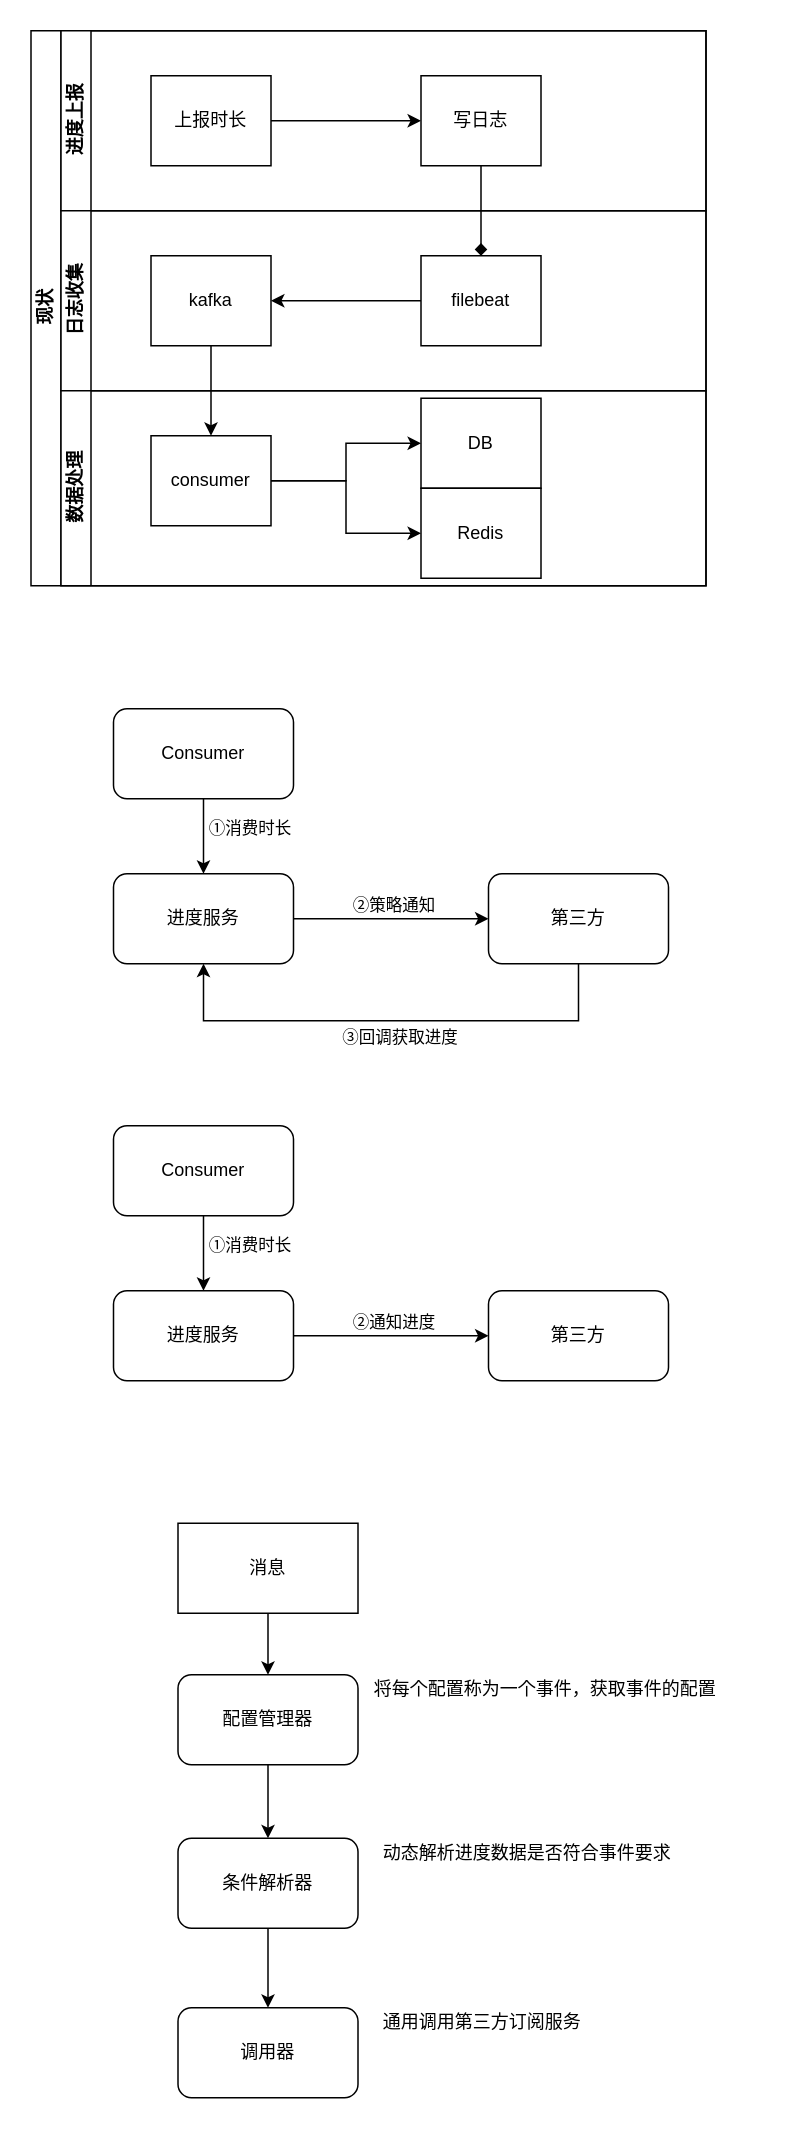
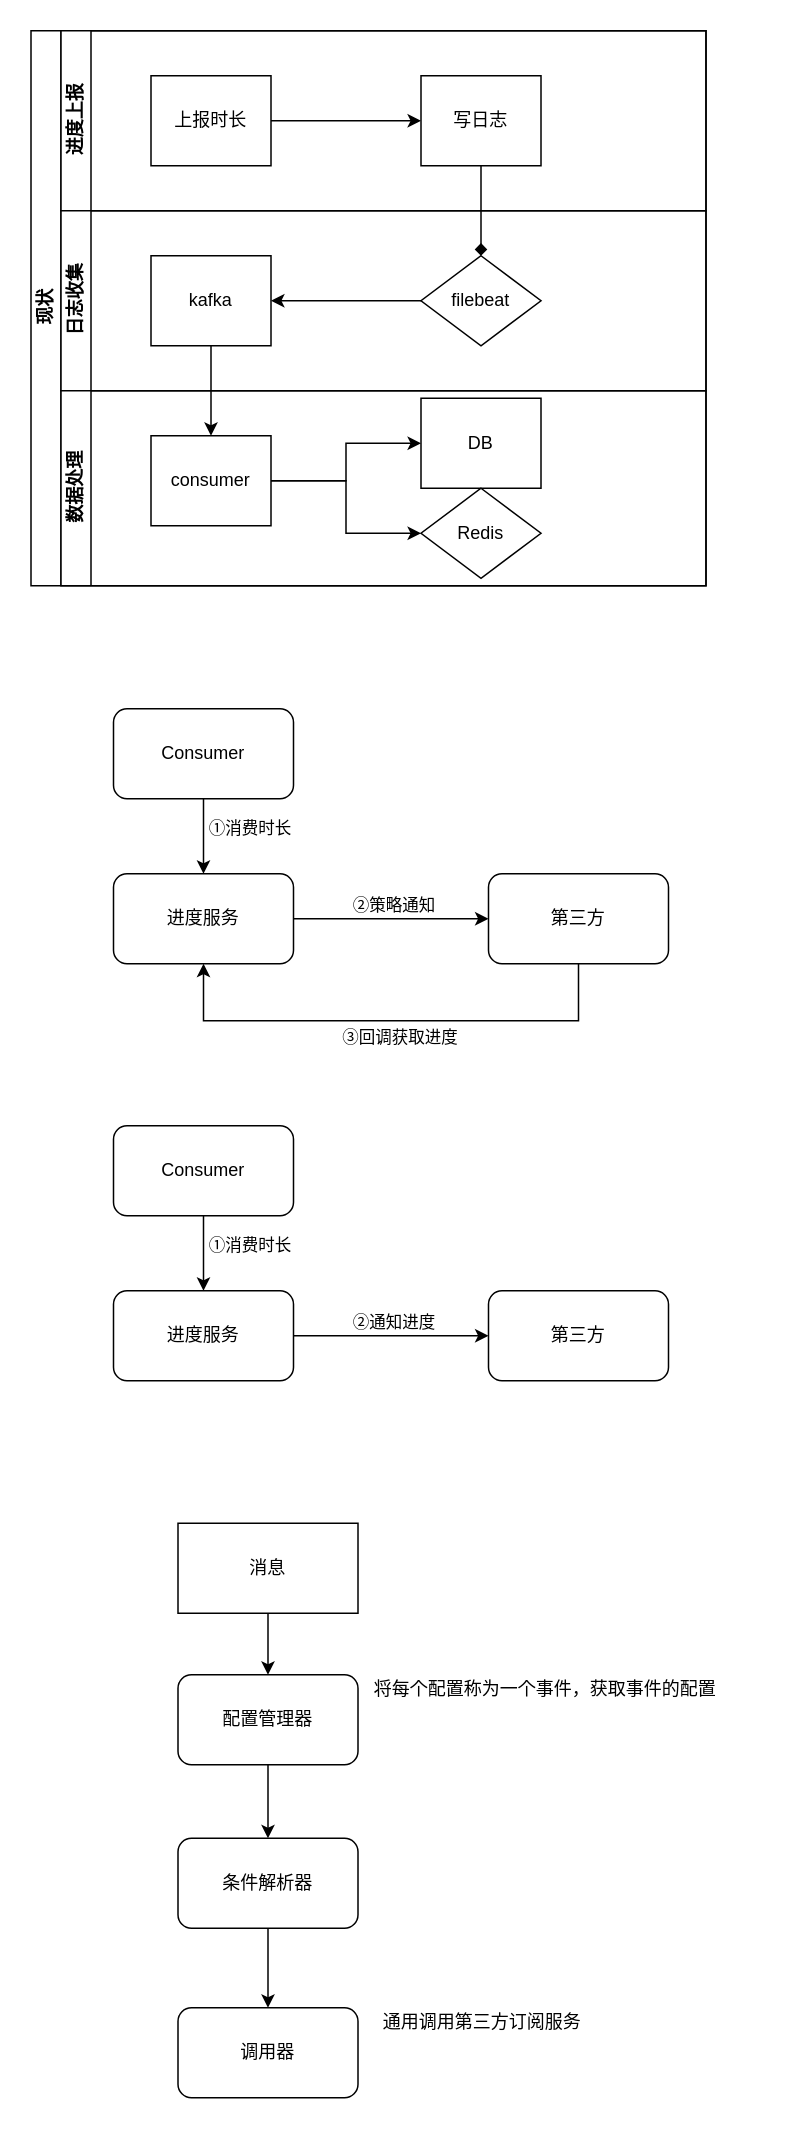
  <mxCell id="0" />
  <mxCell id="1" parent="0" />
  <mxCell id="2" value="现状" style="swimlane;html=1;childLayout=stackLayout;resizeParent=1;resizeParentMax=0;horizontal=0;startSize=20;horizontalStack=0;" parent="1" vertex="1"><mxGeometry x="20" y="20" width="450" height="370" as="geometry"><mxRectangle x="120" y="120" width="30" height="50" as="alternateBounds" /></mxGeometry></mxCell>
  <mxCell id="3" value="进度上报" style="swimlane;html=1;startSize=20;horizontal=0;" parent="2" vertex="1"><mxGeometry x="20" width="430" height="120" as="geometry" /></mxCell>
  <mxCell id="4" style="edgeStyle=orthogonalEdgeStyle;rounded=0;orthogonalLoop=1;jettySize=auto;html=1;exitX=1;exitY=0.5;exitDx=0;exitDy=0;" edge="1" parent="3" source="5" target="6"><mxGeometry relative="1" as="geometry" /></mxCell>
  <mxCell id="5" value="上报时长" style="rounded=0;whiteSpace=wrap;html=1;fontFamily=Helvetica;fontSize=12;fontColor=#000000;align=center;" parent="3" vertex="1"><mxGeometry x="60" y="30" width="80" height="60" as="geometry" /></mxCell>
  <mxCell id="6" value="写日志" style="rounded=0;whiteSpace=wrap;html=1;fontFamily=Helvetica;fontSize=12;fontColor=#000000;align=center;" parent="3" vertex="1"><mxGeometry x="240" y="30" width="80" height="60" as="geometry" /></mxCell>
  <mxCell id="7" value="日志收集" style="swimlane;html=1;startSize=20;horizontal=0;" vertex="1" parent="2"><mxGeometry x="20" y="120" width="430" height="120" as="geometry" /></mxCell>
  <mxCell id="8" style="edgeStyle=orthogonalEdgeStyle;rounded=0;orthogonalLoop=1;jettySize=auto;html=1;exitX=0;exitY=0.5;exitDx=0;exitDy=0;entryX=1;entryY=0.5;entryDx=0;entryDy=0;" edge="1" parent="7" source="9" target="10"><mxGeometry relative="1" as="geometry" /></mxCell>
- <mxCell id="9" value="filebeat" style="rounded=0;whiteSpace=wrap;html=1;fontFamily=Helvetica;fontSize=12;fontColor=#000000;align=center;" vertex="1" parent="7"><mxGeometry x="240" y="30" width="80" height="60" as="geometry" /></mxCell>
+ <mxCell id="9" value="filebeat" style="rhombus;whiteSpace=wrap;html=1;fontFamily=Helvetica;fontSize=12;fontColor=#000000;align=center;" vertex="1" parent="7"><mxGeometry x="240" y="30" width="80" height="60" as="geometry" /></mxCell>
  <mxCell id="10" value="kafka" style="rounded=0;whiteSpace=wrap;html=1;fontFamily=Helvetica;fontSize=12;fontColor=#000000;align=center;" vertex="1" parent="7"><mxGeometry x="60" y="30" width="80" height="60" as="geometry" /></mxCell>
  <mxCell id="11" style="edgeStyle=orthogonalEdgeStyle;rounded=0;orthogonalLoop=1;jettySize=auto;html=1;exitX=0.5;exitY=1;exitDx=0;exitDy=0;" edge="1" parent="2" source="10" target="16"><mxGeometry relative="1" as="geometry" /></mxCell>
  <mxCell id="12" style="edgeStyle=orthogonalEdgeStyle;rounded=0;orthogonalLoop=1;jettySize=auto;html=1;exitX=0.5;exitY=1;exitDx=0;exitDy=0;endArrow=diamond;" edge="1" parent="2" source="6" target="9"><mxGeometry relative="1" as="geometry" /></mxCell>
  <mxCell id="13" value="数据处理" style="swimlane;html=1;startSize=20;horizontal=0;" parent="2" vertex="1"><mxGeometry x="20" y="240" width="430" height="130" as="geometry" /></mxCell>
  <mxCell id="14" style="edgeStyle=orthogonalEdgeStyle;rounded=0;orthogonalLoop=1;jettySize=auto;html=1;exitX=1;exitY=0.5;exitDx=0;exitDy=0;" edge="1" parent="13" source="16" target="17"><mxGeometry relative="1" as="geometry" /></mxCell>
  <mxCell id="15" style="edgeStyle=orthogonalEdgeStyle;rounded=0;orthogonalLoop=1;jettySize=auto;html=1;exitX=1;exitY=0.5;exitDx=0;exitDy=0;entryX=0;entryY=0.5;entryDx=0;entryDy=0;" edge="1" parent="13" source="16" target="18"><mxGeometry relative="1" as="geometry" /></mxCell>
  <mxCell id="16" value="consumer" style="rounded=0;whiteSpace=wrap;html=1;fontFamily=Helvetica;fontSize=12;fontColor=#000000;align=center;" parent="13" vertex="1"><mxGeometry x="60" y="30" width="80" height="60" as="geometry" /></mxCell>
  <mxCell id="17" value="DB" style="rounded=0;whiteSpace=wrap;html=1;fontFamily=Helvetica;fontSize=12;fontColor=#000000;align=center;" vertex="1" parent="13"><mxGeometry x="240" y="5" width="80" height="60" as="geometry" /></mxCell>
- <mxCell id="18" value="Redis" style="rounded=0;whiteSpace=wrap;html=1;fontFamily=Helvetica;fontSize=12;fontColor=#000000;align=center;" vertex="1" parent="13"><mxGeometry x="240" y="65" width="80" height="60" as="geometry" /></mxCell>
+ <mxCell id="18" value="Redis" style="rhombus;whiteSpace=wrap;html=1;fontFamily=Helvetica;fontSize=12;fontColor=#000000;align=center;" vertex="1" parent="13"><mxGeometry x="240" y="65" width="80" height="60" as="geometry" /></mxCell>
  <mxCell id="19" style="edgeStyle=orthogonalEdgeStyle;rounded=0;orthogonalLoop=1;jettySize=auto;html=1;exitX=0.5;exitY=1;exitDx=0;exitDy=0;entryX=0.5;entryY=0;entryDx=0;entryDy=0;" edge="1" parent="1" source="21" target="24"><mxGeometry relative="1" as="geometry" /></mxCell>
  <mxCell id="20" value="①消费时长" style="edgeLabel;html=1;align=center;verticalAlign=middle;resizable=0;points=[];" vertex="1" connectable="0" parent="19"><mxGeometry x="-0.24" y="1" relative="1" as="geometry"><mxPoint x="29" as="offset" /></mxGeometry></mxCell>
  <mxCell id="21" value="Consumer" style="rounded=1;whiteSpace=wrap;html=1;" vertex="1" parent="1"><mxGeometry x="75" y="472" width="120" height="60" as="geometry" /></mxCell>
  <mxCell id="22" style="edgeStyle=orthogonalEdgeStyle;rounded=0;orthogonalLoop=1;jettySize=auto;html=1;exitX=1;exitY=0.5;exitDx=0;exitDy=0;entryX=0;entryY=0.5;entryDx=0;entryDy=0;" edge="1" parent="1" source="24" target="27"><mxGeometry relative="1" as="geometry" /></mxCell>
  <mxCell id="23" value="②策略通知" style="edgeLabel;html=1;align=center;verticalAlign=middle;resizable=0;points=[];" vertex="1" connectable="0" parent="22"><mxGeometry x="0.022" y="1" relative="1" as="geometry"><mxPoint y="-9" as="offset" /></mxGeometry></mxCell>
  <mxCell id="24" value="进度服务" style="rounded=1;whiteSpace=wrap;html=1;" vertex="1" parent="1"><mxGeometry x="75" y="582" width="120" height="60" as="geometry" /></mxCell>
  <mxCell id="25" style="edgeStyle=orthogonalEdgeStyle;rounded=0;orthogonalLoop=1;jettySize=auto;html=1;exitX=0.5;exitY=1;exitDx=0;exitDy=0;entryX=0.5;entryY=1;entryDx=0;entryDy=0;" edge="1" parent="1" source="27" target="24"><mxGeometry relative="1" as="geometry"><Array as="points"><mxPoint x="385" y="680" /><mxPoint x="135" y="680" /></Array></mxGeometry></mxCell>
  <mxCell id="26" value="③回调获取进度" style="edgeLabel;html=1;align=center;verticalAlign=middle;resizable=0;points=[];" vertex="1" connectable="0" parent="25"><mxGeometry y="3" relative="1" as="geometry"><mxPoint x="5" y="7" as="offset" /></mxGeometry></mxCell>
  <mxCell id="27" value="第三方" style="rounded=1;whiteSpace=wrap;html=1;" vertex="1" parent="1"><mxGeometry x="325" y="582" width="120" height="60" as="geometry" /></mxCell>
  <mxCell id="28" style="edgeStyle=orthogonalEdgeStyle;rounded=0;orthogonalLoop=1;jettySize=auto;html=1;exitX=0.5;exitY=1;exitDx=0;exitDy=0;entryX=0.5;entryY=0;entryDx=0;entryDy=0;" edge="1" parent="1" source="30" target="33"><mxGeometry relative="1" as="geometry" /></mxCell>
  <mxCell id="29" value="①消费时长" style="edgeLabel;html=1;align=center;verticalAlign=middle;resizable=0;points=[];" vertex="1" connectable="0" parent="28"><mxGeometry x="-0.24" y="1" relative="1" as="geometry"><mxPoint x="29" as="offset" /></mxGeometry></mxCell>
  <mxCell id="30" value="Consumer" style="rounded=1;whiteSpace=wrap;html=1;" vertex="1" parent="1"><mxGeometry x="75" y="750" width="120" height="60" as="geometry" /></mxCell>
  <mxCell id="31" style="edgeStyle=orthogonalEdgeStyle;rounded=0;orthogonalLoop=1;jettySize=auto;html=1;exitX=1;exitY=0.5;exitDx=0;exitDy=0;entryX=0;entryY=0.5;entryDx=0;entryDy=0;" edge="1" parent="1" source="33" target="34"><mxGeometry relative="1" as="geometry" /></mxCell>
  <mxCell id="32" value="②通知进度" style="edgeLabel;html=1;align=center;verticalAlign=middle;resizable=0;points=[];" vertex="1" connectable="0" parent="31"><mxGeometry x="0.022" y="1" relative="1" as="geometry"><mxPoint y="-9" as="offset" /></mxGeometry></mxCell>
  <mxCell id="33" value="进度服务" style="rounded=1;whiteSpace=wrap;html=1;" vertex="1" parent="1"><mxGeometry x="75" y="860" width="120" height="60" as="geometry" /></mxCell>
  <mxCell id="34" value="第三方" style="rounded=1;whiteSpace=wrap;html=1;" vertex="1" parent="1"><mxGeometry x="325" y="860" width="120" height="60" as="geometry" /></mxCell>
  <mxCell id="35" style="edgeStyle=orthogonalEdgeStyle;rounded=0;orthogonalLoop=1;jettySize=auto;html=1;exitX=0.5;exitY=1;exitDx=0;exitDy=0;entryX=0.5;entryY=0;entryDx=0;entryDy=0;endArrow=classic;endFill=1;" edge="1" parent="1" source="36" target="38"><mxGeometry relative="1" as="geometry" /></mxCell>
  <mxCell id="36" value="消息" style="whiteSpace=wrap;html=1;rounded=0;" vertex="1" parent="1"><mxGeometry x="118" y="1015" width="120" height="60" as="geometry" /></mxCell>
  <mxCell id="37" style="edgeStyle=orthogonalEdgeStyle;rounded=0;orthogonalLoop=1;jettySize=auto;html=1;exitX=0.5;exitY=1;exitDx=0;exitDy=0;entryX=0.5;entryY=0;entryDx=0;entryDy=0;endArrow=classic;endFill=1;" edge="1" parent="1" source="38" target="40"><mxGeometry relative="1" as="geometry" /></mxCell>
  <mxCell id="38" value="配置管理器" style="rounded=1;whiteSpace=wrap;html=1;" vertex="1" parent="1"><mxGeometry x="118" y="1116" width="120" height="60" as="geometry" /></mxCell>
  <mxCell id="39" style="edgeStyle=orthogonalEdgeStyle;rounded=0;orthogonalLoop=1;jettySize=auto;html=1;exitX=0.5;exitY=1;exitDx=0;exitDy=0;entryX=0.5;entryY=0;entryDx=0;entryDy=0;endArrow=classic;endFill=1;" edge="1" parent="1" source="40" target="41"><mxGeometry relative="1" as="geometry" /></mxCell>
  <mxCell id="40" value="条件解析器" style="rounded=1;whiteSpace=wrap;html=1;" vertex="1" parent="1"><mxGeometry x="118" y="1225" width="120" height="60" as="geometry" /></mxCell>
  <mxCell id="41" value="调用器" style="rounded=1;whiteSpace=wrap;html=1;" vertex="1" parent="1"><mxGeometry x="118" y="1338" width="120" height="60" as="geometry" /></mxCell>
  <mxCell id="42" value="将每个配置称为一个事件，获取事件的配置" style="text;html=1;strokeColor=none;fillColor=none;align=left;verticalAlign=middle;whiteSpace=wrap;rounded=0;" vertex="1" parent="1"><mxGeometry x="247" y="1116" width="252" height="20" as="geometry" /></mxCell>
- <mxCell id="43" value="动态解析进度数据是否符合事件要求" style="text;html=1;strokeColor=none;fillColor=none;align=left;verticalAlign=middle;whiteSpace=wrap;rounded=0;" vertex="1" parent="1"><mxGeometry x="253" y="1225" width="252" height="20" as="geometry" /></mxCell>
  <mxCell id="44" value="通用调用第三方订阅服务" style="text;html=1;strokeColor=none;fillColor=none;align=left;verticalAlign=middle;whiteSpace=wrap;rounded=0;" vertex="1" parent="1"><mxGeometry x="253" y="1338" width="252" height="20" as="geometry" /></mxCell>
